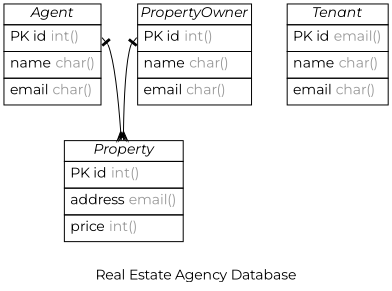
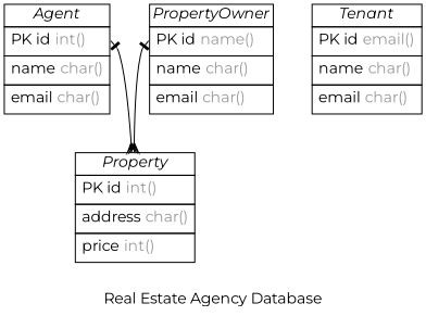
  digraph {
    concentrate=true
    fontname=Montserrat
    label="Real Estate Agency Database"
    nodesep=0.5
    rankdir=TB
    splines=spline
    node [fontname=Montserrat shape=plain]
    edge [arrowhead=ocrow arrowsize=0.9 arrowtail=noneotee color=black dir=both fontname=Montserrat fontsize=12 labelangle=32 labeldistance=1.8 penwidth=1.0 tailport=id]
    n1 [label=<         <table border="0" cellborder="1" cellspacing="0" >         <tr><td><i>Agent</i></td></tr>         <tr><td port="id" align="left" cellpadding="5">PK id <font color="grey60">int()</font></td></tr>         <tr><td port="name" align="left" cellpadding="5">name <font color="grey60">char()</font></td></tr>         <tr><td port="email" align="left" cellpadding="5">email <font color="grey60">char()</font></td></tr>     </table>>]
-   n2 [label=<         <table border="0" cellborder="1" cellspacing="0" >         <tr><td><i>Property</i></td></tr>         <tr><td port="id" align="left" cellpadding="5">PK id <font color="grey60">int()</font></td></tr>         <tr><td port="address" align="left" cellpadding="5">address <font color="grey60">email()</font></td></tr>         <tr><td port="price" align="left" cellpadding="5">price <font color="grey60">int()</font></td></tr>     </table>>]
+   n2 [label=<         <table border="0" cellborder="1" cellspacing="0" >         <tr><td><i>Property</i></td></tr>         <tr><td port="id" align="left" cellpadding="5">PK id <font color="grey60">int()</font></td></tr>         <tr><td port="address" align="left" cellpadding="5">address <font color="grey60">char()</font></td></tr>         <tr><td port="price" align="left" cellpadding="5">price <font color="grey60">int()</font></td></tr>     </table>>]
    n3 [label=<         <table border="0" cellborder="1" cellspacing="0" >         <tr><td><i>Tenant</i></td></tr>         <tr><td port="id" align="left" cellpadding="5">PK id <font color="grey60">email()</font></td></tr>         <tr><td port="name" align="left" cellpadding="5">name <font color="grey60">char()</font></td></tr>         <tr><td port="email" align="left" cellpadding="5">email <font color="grey60">char()</font></td></tr>     </table>>]
-   n4 [label=<         <table border="0" cellborder="1" cellspacing="0" >         <tr><td><i>PropertyOwner</i></td></tr>         <tr><td port="id" align="left" cellpadding="5">PK id <font color="grey60">int()</font></td></tr>         <tr><td port="name" align="left" cellpadding="5">name <font color="grey60">char()</font></td></tr>         <tr><td port="email" align="left" cellpadding="5">email <font color="grey60">char()</font></td></tr>     </table>>]
+   n4 [label=<         <table border="0" cellborder="1" cellspacing="0" >         <tr><td><i>PropertyOwner</i></td></tr>         <tr><td port="id" align="left" cellpadding="5">PK id <font color="grey60">name()</font></td></tr>         <tr><td port="name" align="left" cellpadding="5">name <font color="grey60">char()</font></td></tr>         <tr><td port="email" align="left" cellpadding="5">email <font color="grey60">char()</font></td></tr>     </table>>]
    n1 -> n2 [headport=agentID]
    n4 -> n2 [headport=ownerID]
  }
